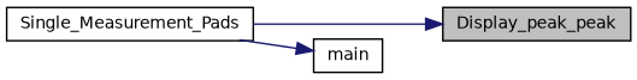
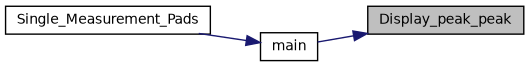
  digraph {
    rankdir=RL
    node [color=black fillcolor=white fontname=Helvetica fontsize=10 shape=record style=filled]
    edge [color=midnightblue dir=back fontname=Helvetica fontsize=10 labelfontname=Helvetica labelfontsize=10 style=solid]
    n1 [fillcolor=grey75 fontcolor=black height=0.2 label=Display_peak_peak width=0.4]
    n2 [height=0.2 label=Single_Measurement_Pads width=0.4]
    n3 [height=0.2 label=main width=0.4]
-   n1 -> n2
+   n1 -> n3
    n3 -> n2
  }
